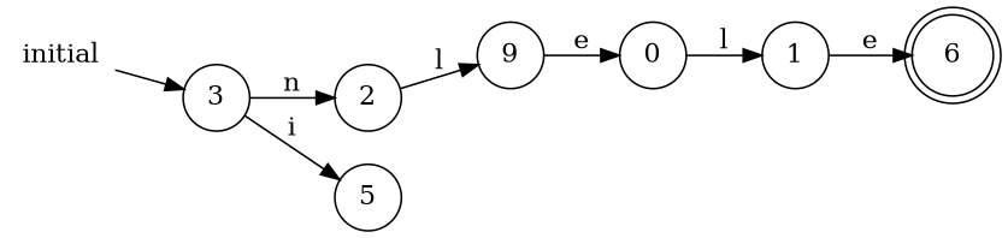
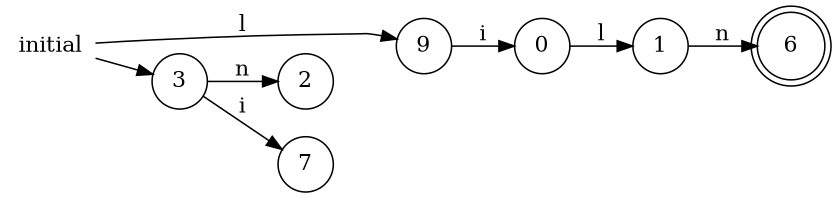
  digraph {
    rankdir=LR
    node [shape=circle]
    0
    1
    6 [shape=doublecircle]
    n4 [label=9]
    2
    3
-   5
+   5 [label=7]
    initial [shape=plaintext]
    0 -> 1 [label=l]
-   1 -> 6 [label=e]
-   n4 -> 0 [label=e]
-   2 -> n4 [label=l]
+   1 -> 6 [label=n]
+   n4 -> 0 [label=i]
+   initial -> n4 [label=l]
    3 -> 2 [label=n]
    3 -> 5 [label=i]
    initial -> 3
  }
